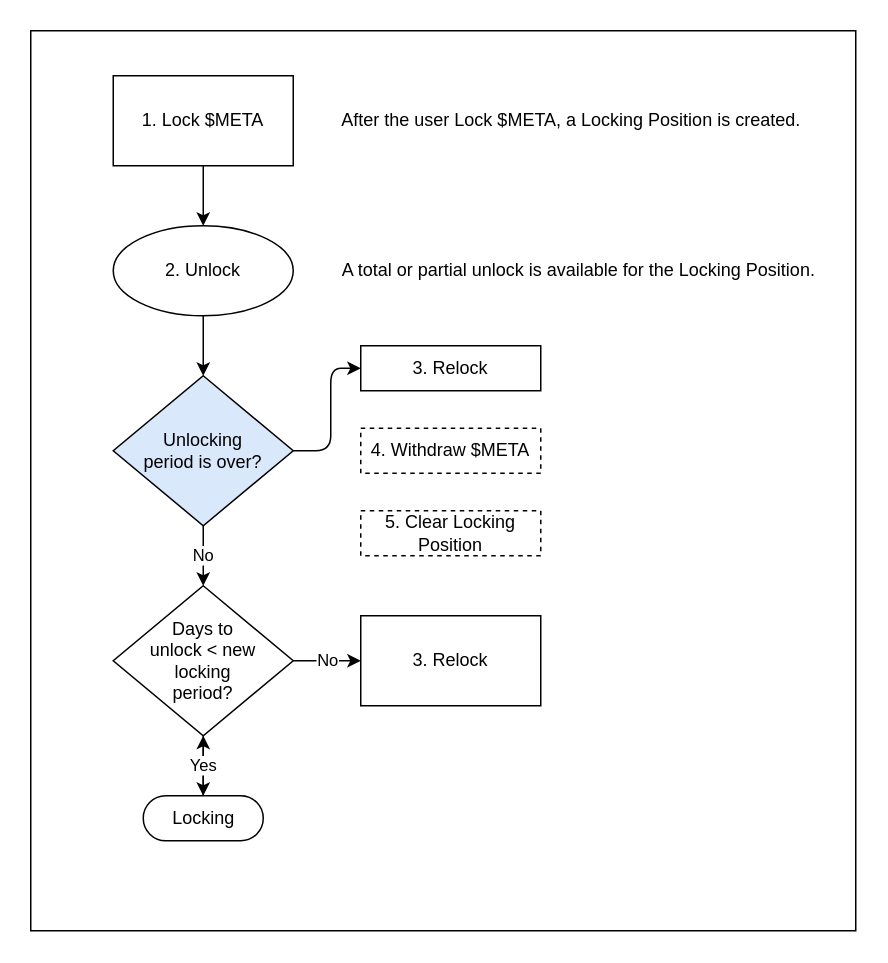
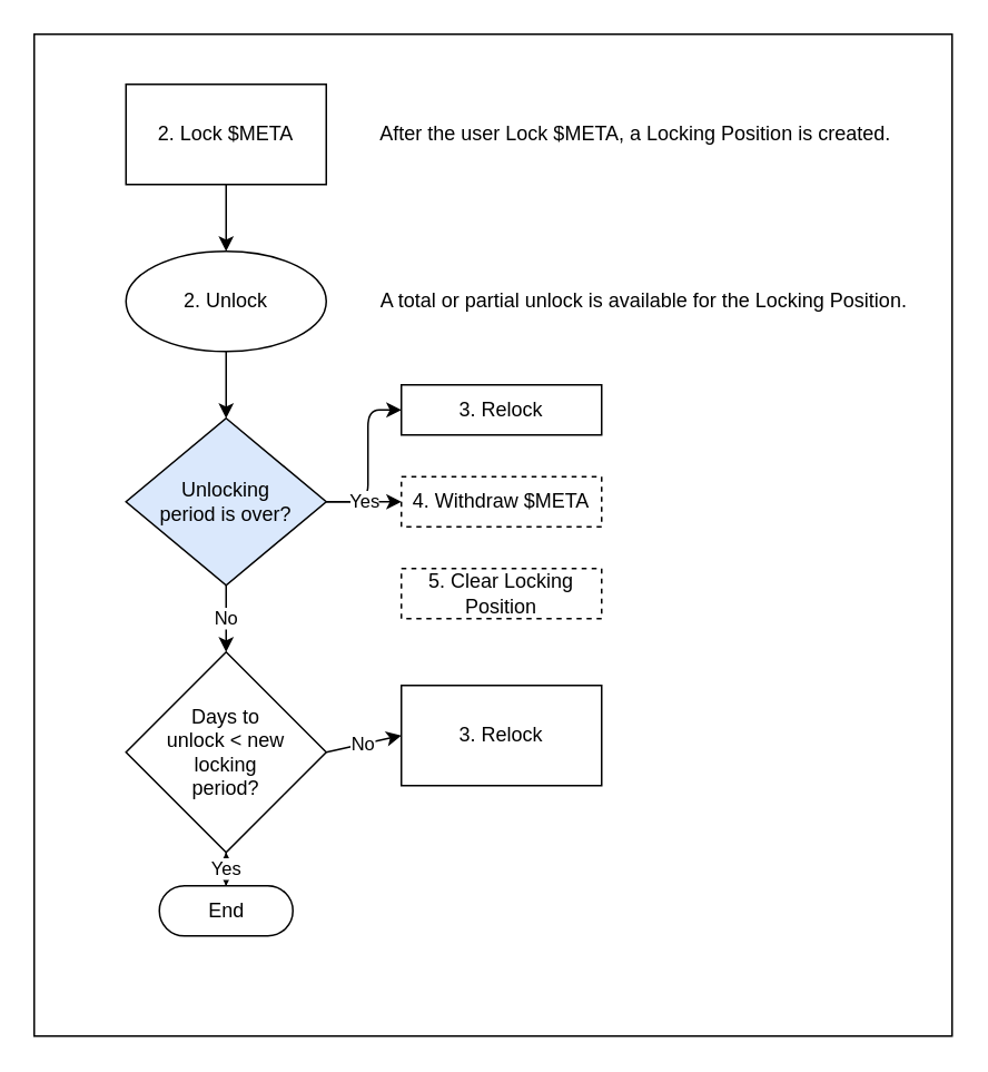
  <mxCell id="0" />
  <mxCell id="1" parent="0" />
  <mxCell id="2" value="" style="rounded=0;whiteSpace=wrap;html=1;fillColor=#FFFFFF;fontStyle=0" parent="1" vertex="1"><mxGeometry x="20" y="20" width="550" height="600" as="geometry" /></mxCell>
  <mxCell id="3" value="" style="edgeStyle=none;html=1;strokeColor=#000000;" parent="1" source="4" target="6" edge="1"><mxGeometry relative="1" as="geometry" /></mxCell>
- <mxCell id="4" value="&lt;font color=&quot;#000000&quot;&gt;1. Lock $META&lt;/font&gt;" style="whiteSpace=wrap;html=1;fillColor=#FFFFFF;strokeColor=#000000;" parent="1" vertex="1"><mxGeometry x="75" y="50" width="120" height="60" as="geometry" /></mxCell>
+ <mxCell id="4" value="&lt;font color=&quot;#000000&quot;&gt;2. Lock $META&lt;/font&gt;" style="whiteSpace=wrap;html=1;fillColor=#FFFFFF;strokeColor=#000000;" parent="1" vertex="1"><mxGeometry x="75" y="50" width="120" height="60" as="geometry" /></mxCell>
  <mxCell id="5" value="" style="edgeStyle=none;html=1;strokeColor=#000000;" parent="1" source="6" edge="1"><mxGeometry relative="1" as="geometry"><mxPoint x="135" y="250" as="targetPoint" /></mxGeometry></mxCell>
  <mxCell id="6" value="&lt;font color=&quot;#000000&quot;&gt;2. Unlock&lt;/font&gt;" style="ellipse;whiteSpace=wrap;html=1;fillColor=#FFFFFF;strokeColor=#000000;" parent="1" vertex="1"><mxGeometry x="75" y="150" width="120" height="60" as="geometry" /></mxCell>
  <mxCell id="7" value="&lt;font color=&quot;#000000&quot; style=&quot;background-color: rgb(255 , 255 , 255)&quot;&gt;After the user Lock $META, a Locking Position is created.&lt;br&gt;&lt;/font&gt;" style="text;html=1;resizable=0;autosize=1;align=center;verticalAlign=middle;points=[];fillColor=none;strokeColor=none;rounded=0;" parent="1" vertex="1"><mxGeometry x="220" y="70" width="320" height="20" as="geometry" /></mxCell>
  <mxCell id="8" value="&lt;font color=&quot;#000000&quot; style=&quot;background-color: rgb(255 , 255 , 255)&quot;&gt;A total or partial unlock is available for the Locking Position.&lt;br&gt;&lt;/font&gt;" style="text;html=1;resizable=0;autosize=1;align=center;verticalAlign=middle;points=[];fillColor=none;strokeColor=none;rounded=0;" parent="1" vertex="1"><mxGeometry x="220" y="170" width="330" height="20" as="geometry" /></mxCell>
  <mxCell id="9" value="&lt;font color=&quot;#000000&quot;&gt;Unlocking &lt;br&gt;period is over?&lt;/font&gt;" style="rhombus;whiteSpace=wrap;html=1;fillColor=#dae8fc;strokeColor=#000000;" parent="1" vertex="1"><mxGeometry x="75" y="250" width="120" height="100" as="geometry" /></mxCell>
- <mxCell id="10" value="&lt;font color=&quot;#000000&quot;&gt;Days to&lt;br&gt;unlock &amp;lt; new &lt;br&gt;locking &lt;br&gt;period?&lt;br&gt;&lt;/font&gt;" style="rhombus;whiteSpace=wrap;html=1;fillColor=#FFFFFF;strokeColor=#000000;" parent="1" vertex="1"><mxGeometry x="75" y="390" width="120" height="100" as="geometry" /></mxCell>
+ <mxCell id="10" value="&lt;font color=&quot;#000000&quot;&gt;Days to&lt;br&gt;unlock &amp;lt; new &lt;br&gt;locking &lt;br&gt;period?&lt;br&gt;&lt;/font&gt;" style="rhombus;whiteSpace=wrap;html=1;fillColor=#FFFFFF;strokeColor=#000000;" parent="1" vertex="1"><mxGeometry x="75" y="390" width="120" height="120" as="geometry" /></mxCell>
  <mxCell id="11" value="No" style="edgeStyle=none;html=1;strokeColor=#000000;entryX=0.5;entryY=0;entryDx=0;entryDy=0;exitX=0.5;exitY=1;exitDx=0;exitDy=0;fontColor=#000000;labelBackgroundColor=#FFFFFF;" parent="1" source="9" target="10" edge="1"><mxGeometry relative="1" as="geometry"><mxPoint x="145" y="220" as="sourcePoint" /><mxPoint x="145" y="260" as="targetPoint" /></mxGeometry></mxCell>
  <mxCell id="12" value="" style="edgeStyle=none;html=1;fontColor=#000000;" parent="1" target="10" edge="1"><mxGeometry relative="1" as="geometry"><mxPoint x="135" y="530" as="sourcePoint" /></mxGeometry></mxCell>
  <mxCell id="13" value="Yes" style="edgeStyle=none;html=1;strokeColor=#000000;entryX=0.5;entryY=0;entryDx=0;entryDy=0;exitX=0.5;exitY=1;exitDx=0;exitDy=0;labelBackgroundColor=#FFFFFF;fontColor=#000000;" parent="1" source="10" edge="1"><mxGeometry relative="1" as="geometry"><mxPoint x="145" y="360" as="sourcePoint" /><mxPoint x="135" y="530" as="targetPoint" /></mxGeometry></mxCell>
  <mxCell id="14" value="&lt;font color=&quot;#000000&quot;&gt;3. Relock&lt;br&gt;&lt;/font&gt;" style="whiteSpace=wrap;html=1;fillColor=#FFFFFF;strokeColor=#000000;" parent="1" vertex="1"><mxGeometry x="240" y="410" width="120" height="60" as="geometry" /></mxCell>
  <mxCell id="15" value="No" style="edgeStyle=none;html=1;strokeColor=#000000;entryX=0;entryY=0.5;entryDx=0;entryDy=0;exitX=1;exitY=0.5;exitDx=0;exitDy=0;labelBackgroundColor=#FFFFFF;fontColor=#000000;" parent="1" source="10" target="14" edge="1"><mxGeometry relative="1" as="geometry"><mxPoint x="145" y="220" as="sourcePoint" /><mxPoint x="145" y="260" as="targetPoint" /></mxGeometry></mxCell>
  <mxCell id="16" value="&lt;font color=&quot;#000000&quot;&gt;3. Relock&lt;br&gt;&lt;/font&gt;" style="whiteSpace=wrap;html=1;fillColor=#FFFFFF;strokeColor=#000000;" parent="1" vertex="1"><mxGeometry x="240" y="230" width="120" height="30" as="geometry" /></mxCell>
  <mxCell id="17" value="&lt;font color=&quot;#000000&quot;&gt;4. Withdraw $META&lt;br&gt;&lt;/font&gt;" style="whiteSpace=wrap;html=1;fillColor=#FFFFFF;strokeColor=#000000;dashed=1;" parent="1" vertex="1"><mxGeometry x="240" y="285" width="120" height="30" as="geometry" /></mxCell>
  <mxCell id="18" value="&lt;font color=&quot;#000000&quot;&gt;5. Clear Locking Position&lt;br&gt;&lt;/font&gt;" style="whiteSpace=wrap;html=1;fillColor=#FFFFFF;strokeColor=#000000;dashed=1;" parent="1" vertex="1"><mxGeometry x="240" y="340" width="120" height="30" as="geometry" /></mxCell>
  <mxCell id="19" value="" style="edgeStyle=none;html=1;strokeColor=#000000;entryX=0;entryY=0.5;entryDx=0;entryDy=0;exitX=1;exitY=0.5;exitDx=0;exitDy=0;" parent="1" source="9" target="16" edge="1"><mxGeometry relative="1" as="geometry"><mxPoint x="165" y="240" as="sourcePoint" /><mxPoint x="165" y="280" as="targetPoint" /><Array as="points"><mxPoint x="220" y="300" /><mxPoint x="220" y="245" /></Array></mxGeometry></mxCell>
- <mxCell id="21" value="Locking" style="html=1;dashed=0;whitespace=wrap;shape=mxgraph.dfd.start;fillColor=#FFFFFF;strokeColor=#000000;fontColor=#000000;" vertex="1" parent="1"><mxGeometry x="95" y="530" width="80" height="30" as="geometry" /></mxCell>
+ <mxCell id="20" value="Yes" style="edgeStyle=none;html=1;strokeColor=#000000;exitX=1;exitY=0.5;exitDx=0;exitDy=0;entryX=0;entryY=0.5;entryDx=0;entryDy=0;fontColor=#000000;labelBackgroundColor=#FFFFFF;" parent="1" source="9" target="17" edge="1"><mxGeometry relative="1" as="geometry"><mxPoint x="155" y="230" as="sourcePoint" /><mxPoint x="155" y="270" as="targetPoint" /></mxGeometry></mxCell>
+ <mxCell id="21" value="End" style="html=1;dashed=0;whitespace=wrap;shape=mxgraph.dfd.start;fillColor=#FFFFFF;strokeColor=#000000;fontColor=#000000;" vertex="1" parent="1"><mxGeometry x="95" y="530" width="80" height="30" as="geometry" /></mxCell>
